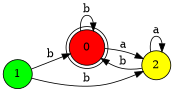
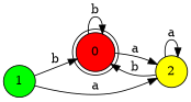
  digraph {
    rankdir=LR
    node [shape=circle style=filled]
    n1 [fillcolor=red label=0 shape=doublecircle]
    n2 [fillcolor=yellow label=2]
    n3 [fillcolor=green label=1]
    n1 -> n1 [label=b]
    n1 -> n2 [label=a]
    n2 -> n1 [label=b]
    n2 -> n2 [label=a]
    n3 -> n1 [label=b]
-   n3 -> n2 [label=b]
+   n3 -> n2 [label=a]
  }
